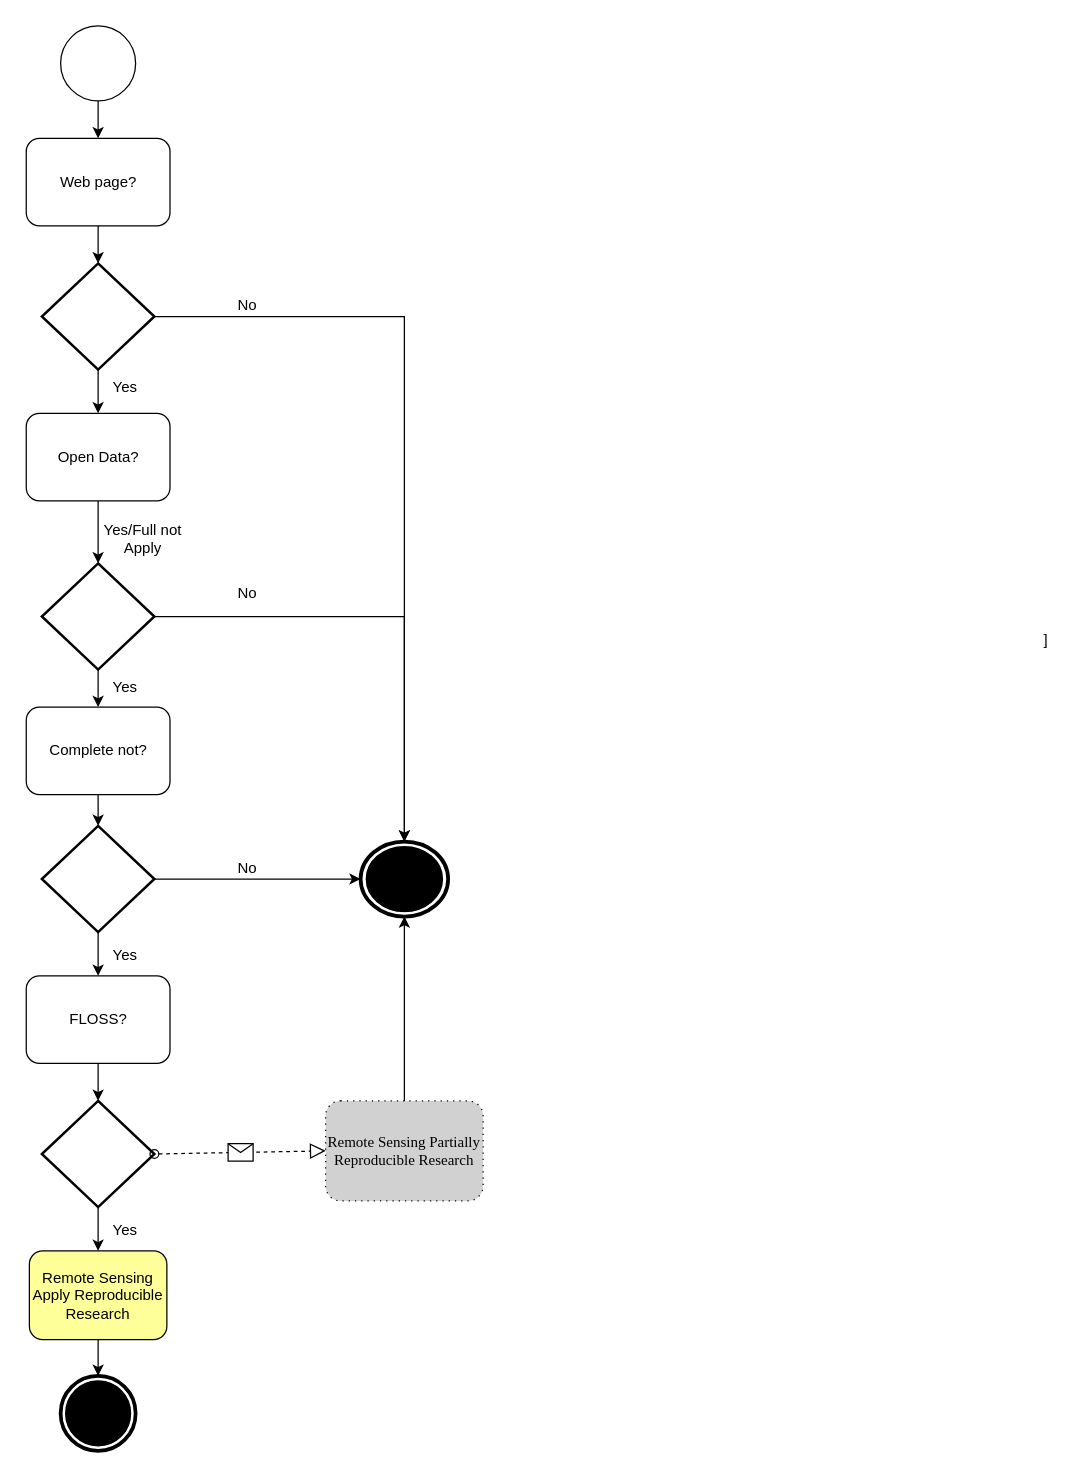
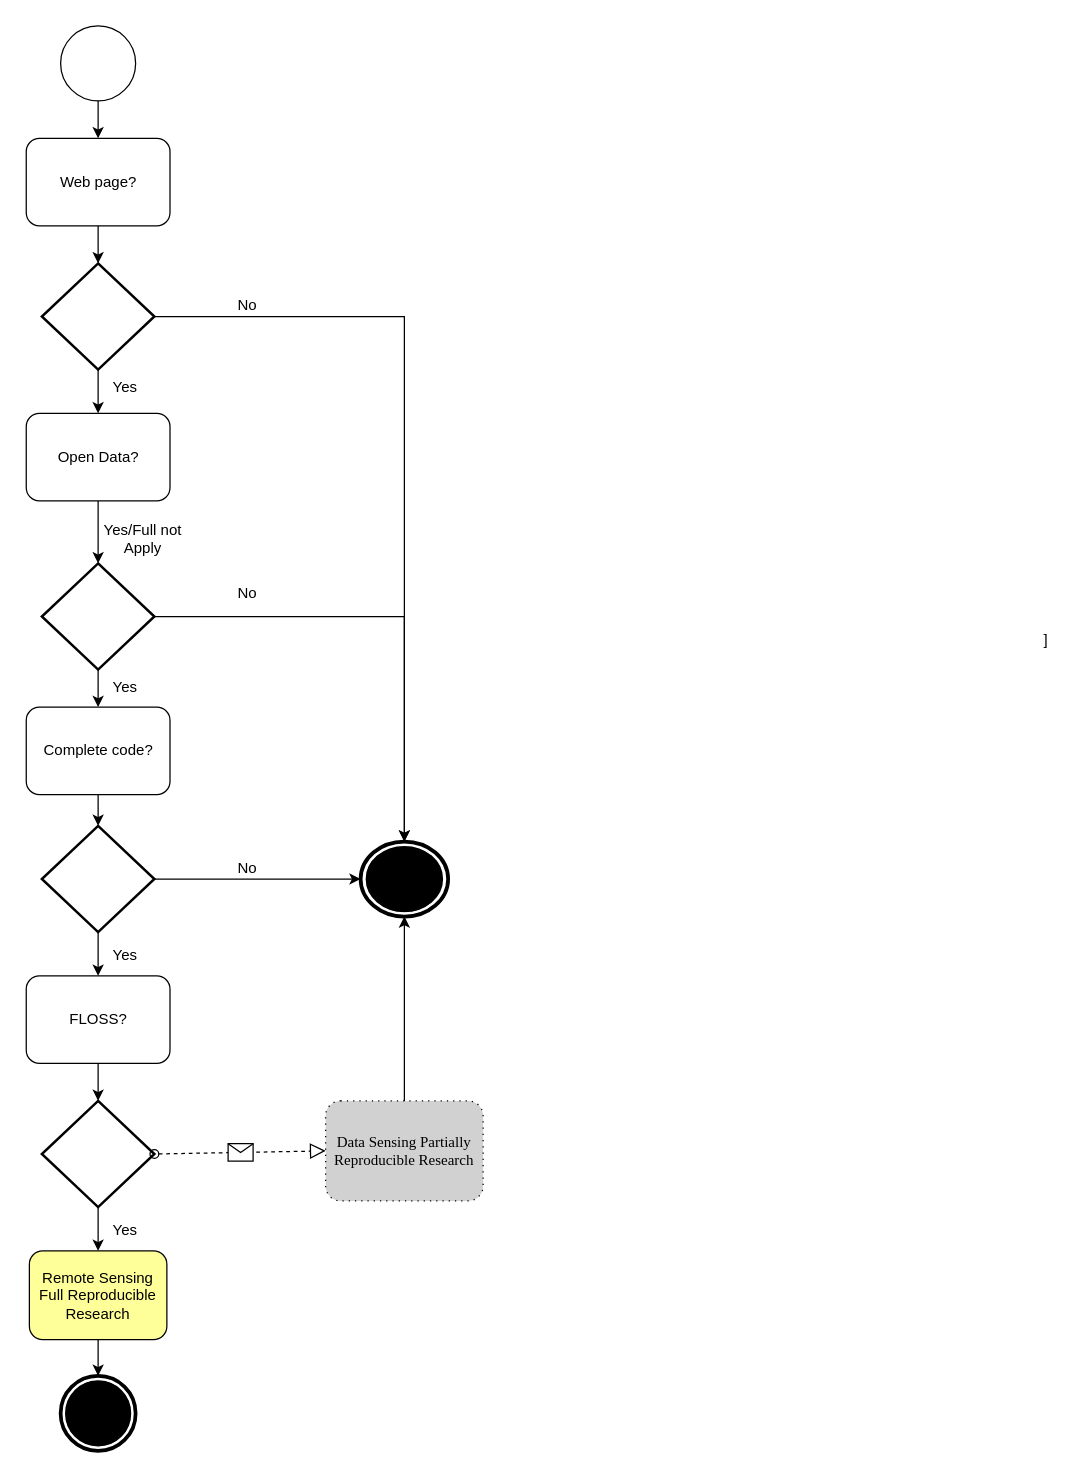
  <mxCell id="0" />
  <mxCell id="1" parent="0" />
  <mxCell id="2" value="" style="shape=mxgraph.bpmn.shape;html=1;verticalLabelPosition=bottom;labelBackgroundColor=#ffffff;verticalAlign=top;align=center;perimeter=ellipsePerimeter;outlineConnect=0;outline=standard;symbol=general;" parent="1" vertex="1"><mxGeometry x="48" y="20" width="60" height="60" as="geometry" /></mxCell>
  <mxCell id="3" value="" style="endArrow=classic;html=1;exitX=0.5;exitY=1;exitDx=0;exitDy=0;entryX=0.5;entryY=0;entryDx=0;entryDy=0;" parent="1" source="2" target="10" edge="1"><mxGeometry width="50" height="50" relative="1" as="geometry"><mxPoint x="48" y="450" as="sourcePoint" /><mxPoint x="78" y="490" as="targetPoint" /></mxGeometry></mxCell>
  <mxCell id="4" value="" style="edgeStyle=orthogonalEdgeStyle;rounded=0;orthogonalLoop=1;jettySize=auto;html=1;" parent="1" source="5" target="13" edge="1"><mxGeometry relative="1" as="geometry" /></mxCell>
  <mxCell id="5" value="" style="strokeWidth=2;html=1;shape=mxgraph.flowchart.decision;whiteSpace=wrap;" parent="1" vertex="1"><mxGeometry x="33" y="210" width="90" height="85" as="geometry" /></mxCell>
  <mxCell id="6" value="" style="shape=mxgraph.bpmn.shape;html=1;verticalLabelPosition=bottom;labelBackgroundColor=#ffffff;verticalAlign=top;align=center;perimeter=ellipsePerimeter;outlineConnect=0;outline=end;symbol=terminate;" parent="1" vertex="1"><mxGeometry x="288" y="672.5" width="70" height="60" as="geometry" /></mxCell>
  <mxCell id="7" value="]" style="text;html=1;align=center;verticalAlign=middle;resizable=0;points=[];autosize=1;" parent="1" vertex="1"><mxGeometry x="826" y="502" width="20" height="20" as="geometry" /></mxCell>
  <mxCell id="8" value="" style="edgeStyle=orthogonalEdgeStyle;rounded=0;orthogonalLoop=1;jettySize=auto;html=1;" parent="1" source="10" target="5" edge="1"><mxGeometry relative="1" as="geometry" /></mxCell>
  <mxCell id="9" value="" style="edgeStyle=orthogonalEdgeStyle;rounded=0;orthogonalLoop=1;jettySize=auto;exitX=1;exitY=0.5;exitDx=0;exitDy=0;exitPerimeter=0;labelBorderColor=none;fontFamily=Times New Roman;" parent="1" source="5" target="6" edge="1"><mxGeometry relative="1" as="geometry"><mxPoint x="215.5" y="165" as="targetPoint" /></mxGeometry></mxCell>
  <mxCell id="10" value="Web page?" style="shape=ext;rounded=1;html=1;whiteSpace=wrap;" parent="1" vertex="1"><mxGeometry x="20.5" y="110" width="115" height="70" as="geometry" /></mxCell>
  <mxCell id="11" value="" style="edgeStyle=orthogonalEdgeStyle;rounded=0;orthogonalLoop=1;jettySize=auto;html=1;" parent="1" source="13" target="17" edge="1"><mxGeometry relative="1" as="geometry" /></mxCell>
  <mxCell id="12" value="" style="edgeStyle=orthogonalEdgeStyle;rounded=0;orthogonalLoop=1;jettySize=auto;html=1;exitX=1;exitY=0.5;exitDx=0;exitDy=0;exitPerimeter=0;" parent="1" source="17" target="6" edge="1"><mxGeometry relative="1" as="geometry"><mxPoint x="387" y="750" as="targetPoint" /></mxGeometry></mxCell>
  <mxCell id="13" value="Open Data?" style="shape=ext;rounded=1;html=1;whiteSpace=wrap;" parent="1" vertex="1"><mxGeometry x="20.5" y="330" width="115" height="70" as="geometry" /></mxCell>
  <mxCell id="14" value="" style="edgeStyle=orthogonalEdgeStyle;rounded=0;orthogonalLoop=1;jettySize=auto;html=1;" parent="1" source="15" target="25" edge="1"><mxGeometry relative="1" as="geometry" /></mxCell>
  <mxCell id="15" value="FLOSS?" style="shape=ext;rounded=1;html=1;whiteSpace=wrap;" parent="1" vertex="1"><mxGeometry x="20.5" y="780" width="115" height="70" as="geometry" /></mxCell>
  <mxCell id="16" value="" style="edgeStyle=orthogonalEdgeStyle;rounded=0;orthogonalLoop=1;jettySize=auto;html=1;" parent="1" source="17" target="20" edge="1"><mxGeometry relative="1" as="geometry" /></mxCell>
  <mxCell id="17" value="" style="strokeWidth=2;html=1;shape=mxgraph.flowchart.decision;whiteSpace=wrap;" parent="1" vertex="1"><mxGeometry x="33" y="450" width="90" height="85" as="geometry" /></mxCell>
  <mxCell id="18" value="" style="shape=mxgraph.bpmn.shape;html=1;verticalLabelPosition=bottom;labelBackgroundColor=#ffffff;verticalAlign=top;align=center;perimeter=ellipsePerimeter;outlineConnect=0;outline=end;symbol=terminate;" parent="1" vertex="1"><mxGeometry x="48" y="1100" width="60" height="60" as="geometry" /></mxCell>
  <mxCell id="19" value="" style="edgeStyle=orthogonalEdgeStyle;rounded=0;orthogonalLoop=1;jettySize=auto;html=1;" parent="1" source="20" target="23" edge="1"><mxGeometry relative="1" as="geometry" /></mxCell>
- <mxCell id="20" value="Complete not?" style="shape=ext;rounded=1;html=1;whiteSpace=wrap;" parent="1" vertex="1"><mxGeometry x="20.5" y="565" width="115" height="70" as="geometry" /></mxCell>
+ <mxCell id="20" value="Complete code?" style="shape=ext;rounded=1;html=1;whiteSpace=wrap;" parent="1" vertex="1"><mxGeometry x="20.5" y="565" width="115" height="70" as="geometry" /></mxCell>
  <mxCell id="21" value="" style="edgeStyle=orthogonalEdgeStyle;rounded=0;orthogonalLoop=1;jettySize=auto;html=1;" parent="1" source="23" target="15" edge="1"><mxGeometry relative="1" as="geometry" /></mxCell>
  <mxCell id="22" value="" style="edgeStyle=orthogonalEdgeStyle;rounded=0;orthogonalLoop=1;jettySize=auto;html=1;" parent="1" source="23" target="6" edge="1"><mxGeometry relative="1" as="geometry"><mxPoint x="203" y="756.5" as="targetPoint" /></mxGeometry></mxCell>
  <mxCell id="23" value="" style="strokeWidth=2;html=1;shape=mxgraph.flowchart.decision;whiteSpace=wrap;" parent="1" vertex="1"><mxGeometry x="33" y="660" width="90" height="85" as="geometry" /></mxCell>
  <mxCell id="24" value="" style="edgeStyle=orthogonalEdgeStyle;rounded=0;orthogonalLoop=1;jettySize=auto;html=1;fontFamily=Times New Roman;" parent="1" source="25" target="39" edge="1"><mxGeometry relative="1" as="geometry" /></mxCell>
  <mxCell id="25" value="" style="strokeWidth=2;html=1;shape=mxgraph.flowchart.decision;whiteSpace=wrap;" parent="1" vertex="1"><mxGeometry x="33" y="880" width="90" height="85" as="geometry" /></mxCell>
  <mxCell id="26" value="&lt;div style=&quot;text-align: center&quot;&gt;&lt;font face=&quot;helvetica&quot;&gt;No&lt;/font&gt;&lt;/div&gt;" style="text;whiteSpace=wrap;html=1;fontFamily=Times New Roman;" parent="1" vertex="1"><mxGeometry x="188" y="680" width="70" height="30" as="geometry" /></mxCell>
  <mxCell id="27" value="&lt;div style=&quot;text-align: center&quot;&gt;&lt;font face=&quot;helvetica&quot;&gt;No&lt;/font&gt;&lt;/div&gt;&lt;div style=&quot;text-align: center&quot;&gt;&lt;font face=&quot;helvetica&quot;&gt;&lt;br&gt;&lt;/font&gt;&lt;/div&gt;" style="text;whiteSpace=wrap;html=1;fontFamily=Times New Roman;" parent="1" vertex="1"><mxGeometry x="188" y="460" width="70" height="30" as="geometry" /></mxCell>
  <mxCell id="28" value="&lt;div style=&quot;text-align: center&quot;&gt;&lt;font face=&quot;helvetica&quot;&gt;No&lt;/font&gt;&lt;/div&gt;" style="text;whiteSpace=wrap;html=1;fontFamily=Times New Roman;" parent="1" vertex="1"><mxGeometry x="188" y="230" width="70" height="30" as="geometry" /></mxCell>
  <mxCell id="29" value="&lt;div style=&quot;text-align: center&quot;&gt;&lt;font face=&quot;helvetica&quot;&gt;Y&lt;/font&gt;&lt;span style=&quot;font-family: &amp;#34;helvetica&amp;#34;&quot;&gt;es&lt;/span&gt;&lt;/div&gt;&lt;div style=&quot;text-align: center&quot;&gt;&lt;font face=&quot;helvetica&quot;&gt;&lt;br&gt;&lt;/font&gt;&lt;/div&gt;" style="text;whiteSpace=wrap;html=1;fontFamily=Times New Roman;" parent="1" vertex="1"><mxGeometry x="88" y="750" width="70" height="30" as="geometry" /></mxCell>
  <mxCell id="30" value="&lt;div style=&quot;text-align: center&quot;&gt;&lt;font face=&quot;helvetica&quot;&gt;Yes&lt;/font&gt;&lt;/div&gt;&lt;div style=&quot;text-align: center&quot;&gt;&lt;font face=&quot;helvetica&quot;&gt;&lt;br&gt;&lt;/font&gt;&lt;/div&gt;" style="text;whiteSpace=wrap;html=1;fontFamily=Times New Roman;" parent="1" vertex="1"><mxGeometry x="88" y="535" width="70" height="30" as="geometry" /></mxCell>
  <mxCell id="31" value="&lt;div style=&quot;text-align: center&quot;&gt;&lt;font face=&quot;helvetica&quot;&gt;Yes&lt;/font&gt;&lt;/div&gt;&lt;div style=&quot;text-align: center&quot;&gt;&lt;font face=&quot;helvetica&quot;&gt;&lt;br&gt;&lt;/font&gt;&lt;/div&gt;" style="text;whiteSpace=wrap;html=1;fontFamily=Times New Roman;" parent="1" vertex="1"><mxGeometry x="88" y="970" width="70" height="30" as="geometry" /></mxCell>
  <mxCell id="32" value="&lt;div style=&quot;text-align: center&quot;&gt;&lt;font face=&quot;helvetica&quot;&gt;Yes&lt;/font&gt;&lt;/div&gt;&lt;div style=&quot;text-align: center&quot;&gt;&lt;font face=&quot;helvetica&quot;&gt;&lt;br&gt;&lt;/font&gt;&lt;/div&gt;" style="text;whiteSpace=wrap;html=1;fontFamily=Times New Roman;" parent="1" vertex="1"><mxGeometry x="88" y="295" width="70" height="30" as="geometry" /></mxCell>
  <mxCell id="33" value="&lt;div style=&quot;text-align: center&quot;&gt;&lt;font face=&quot;helvetica&quot;&gt;Yes/Full not Apply&lt;/font&gt;&lt;/div&gt;&lt;div style=&quot;text-align: center&quot;&gt;&lt;font face=&quot;helvetica&quot;&gt;&lt;br&gt;&lt;/font&gt;&lt;/div&gt;" style="text;whiteSpace=wrap;html=1;fontFamily=Times New Roman;" parent="1" vertex="1"><mxGeometry x="78" y="410" width="70" height="30" as="geometry" /></mxCell>
  <mxCell id="34" value="" style="startArrow=oval;startFill=0;startSize=7;endArrow=block;endFill=0;endSize=10;dashed=1;html=1;fontFamily=Times New Roman;entryX=0;entryY=0.5;entryDx=0;entryDy=0;exitX=1;exitY=0.5;exitDx=0;exitDy=0;exitPerimeter=0;" parent="1" source="25" target="37" edge="1"><mxGeometry relative="1" as="geometry"><mxPoint x="148" y="940" as="sourcePoint" /><mxPoint x="263" y="1002" as="targetPoint" /></mxGeometry></mxCell>
  <mxCell id="35" value="" style="shape=message;html=1;outlineConnect=0;" parent="34" vertex="1"><mxGeometry width="20" height="14" relative="1" as="geometry"><mxPoint x="-10" y="-7" as="offset" /></mxGeometry></mxCell>
  <mxCell id="36" value="" style="edgeStyle=orthogonalEdgeStyle;rounded=0;orthogonalLoop=1;jettySize=auto;html=1;fontFamily=Times New Roman;entryX=0.5;entryY=1;entryDx=0;entryDy=0;" parent="1" source="37" target="6" edge="1"><mxGeometry relative="1" as="geometry"><mxPoint x="345" y="880" as="targetPoint" /></mxGeometry></mxCell>
- <mxCell id="37" value="Remote Sensing Partially&lt;br&gt;Reproducible Research" style="shape=ext;rounded=1;html=1;whiteSpace=wrap;dashed=1;dashPattern=1 4;fontFamily=Times New Roman;fillColor=#D1D1D1;" parent="1" vertex="1"><mxGeometry x="260" y="880" width="126" height="80" as="geometry" /></mxCell>
+ <mxCell id="37" value="Data Sensing Partially&lt;br&gt;Reproducible Research" style="shape=ext;rounded=1;html=1;whiteSpace=wrap;dashed=1;dashPattern=1 4;fontFamily=Times New Roman;fillColor=#D1D1D1;" parent="1" vertex="1"><mxGeometry x="260" y="880" width="126" height="80" as="geometry" /></mxCell>
  <mxCell id="38" value="" style="edgeStyle=orthogonalEdgeStyle;rounded=0;orthogonalLoop=1;jettySize=auto;html=1;fontFamily=Times New Roman;entryX=0.5;entryY=0;entryDx=0;entryDy=0;" parent="1" source="39" target="18" edge="1"><mxGeometry relative="1" as="geometry"><mxPoint x="78" y="1249" as="targetPoint" /></mxGeometry></mxCell>
- <mxCell id="39" value="&lt;div&gt;Remote Sensing Apply Reproducible Research&lt;/div&gt;" style="shape=ext;rounded=1;html=1;whiteSpace=wrap;align=center;fillColor=#FFFF99;" parent="1" vertex="1"><mxGeometry x="23" y="1000" width="110" height="71" as="geometry" /></mxCell>
+ <mxCell id="39" value="&lt;div&gt;Remote Sensing Full Reproducible Research&lt;/div&gt;" style="shape=ext;rounded=1;html=1;whiteSpace=wrap;align=center;fillColor=#FFFF99;" parent="1" vertex="1"><mxGeometry x="23" y="1000" width="110" height="71" as="geometry" /></mxCell>
